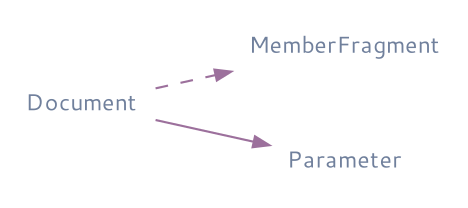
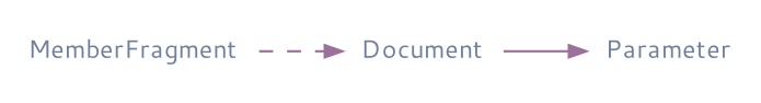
  digraph {
    rankdir=LR
    node [fontcolor="#70809CFF" fontname="Segoe UI" fontsize=11 shape=none]
    edge [arrowsize=0.75 color="#9C709CFF"]
    n1 [label=Document]
    n2 [label=MemberFragment]
    n3 [label=Parameter]
-   n1 -> n2 [style=dashed]
+   n2 -> n1 [style=dashed]
    n1 -> n3 [style=solid]
  }
